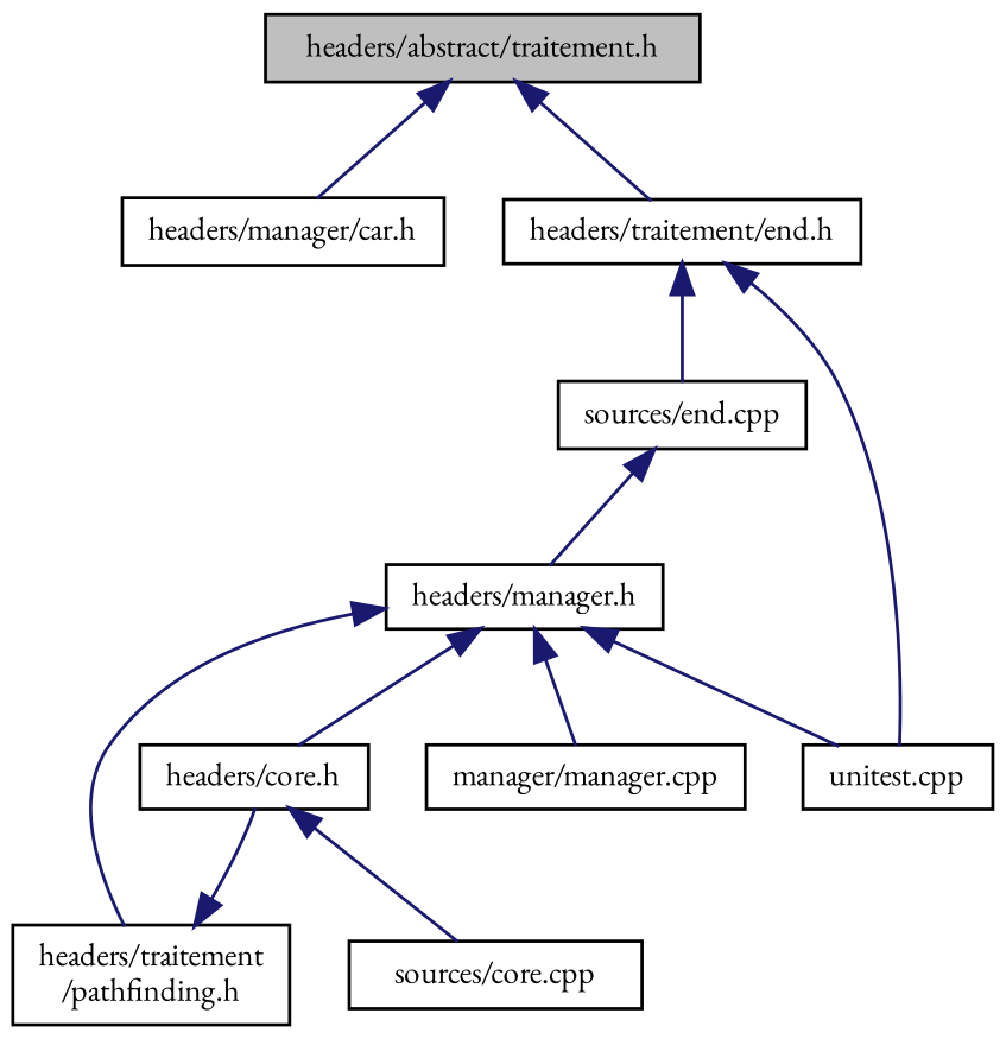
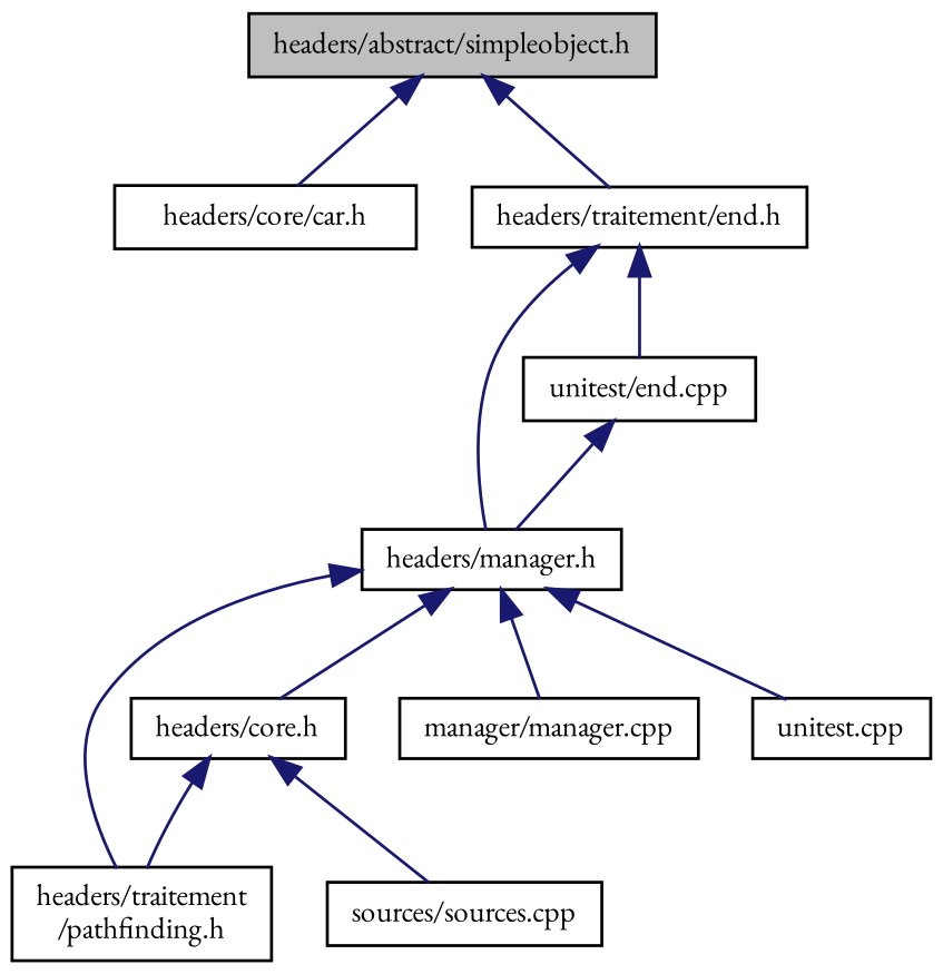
  digraph {
    fontname="EB Garamond"
    node [color=black fillcolor=white fontname="EB Garamond" fontsize=10 shape=record style=filled]
    edge [color=midnightblue dir=back fontname="EB Garamond" fontsize=10 labelfontname=Helvetica labelfontsize=10 style=solid]
-   n1 [fillcolor=grey75 fontcolor=black height=0.2 label="headers/abstract/traitement.h" width=0.4]
-   n2 [height=0.2 label="headers/manager/car.h" width=0.4]
+   n1 [fillcolor=grey75 fontcolor=black height=0.2 label="headers/abstract/simpleobject.h" width=0.4]
+   n2 [height=0.2 label="headers/core/car.h" width=0.4]
    n3 [height=0.2 label="headers/traitement/end.h" width=0.4]
    n4 [height=0.2 label="headers/manager.h" width=0.4]
-   n5 [height=0.2 label="sources/end.cpp" width=0.4]
+   n5 [height=0.2 label="unitest/end.cpp" width=0.4]
    n6 [height=0.2 label="headers/core.h" width=0.4]
    n7 [height=0.2 label="headers/traitement\l/pathfinding.h" width=0.4]
    n8 [height=0.2 label="unitest.cpp" width=0.4]
    n9 [height=0.2 label="manager/manager.cpp" width=0.4]
-   n10 [height=0.2 label="sources/core.cpp" width=0.4]
+   n10 [height=0.2 label="sources/sources.cpp" width=0.4]
    n1 -> n2
    n1 -> n3
-   n3 -> n8
+   n3 -> n4
    n3 -> n5
    n4 -> n6
    n4 -> n7
    n4 -> n8
    n4 -> n9
    n5 -> n4
    n6 -> n10
-   n7 -> n6
+   n6 -> n7
  }
